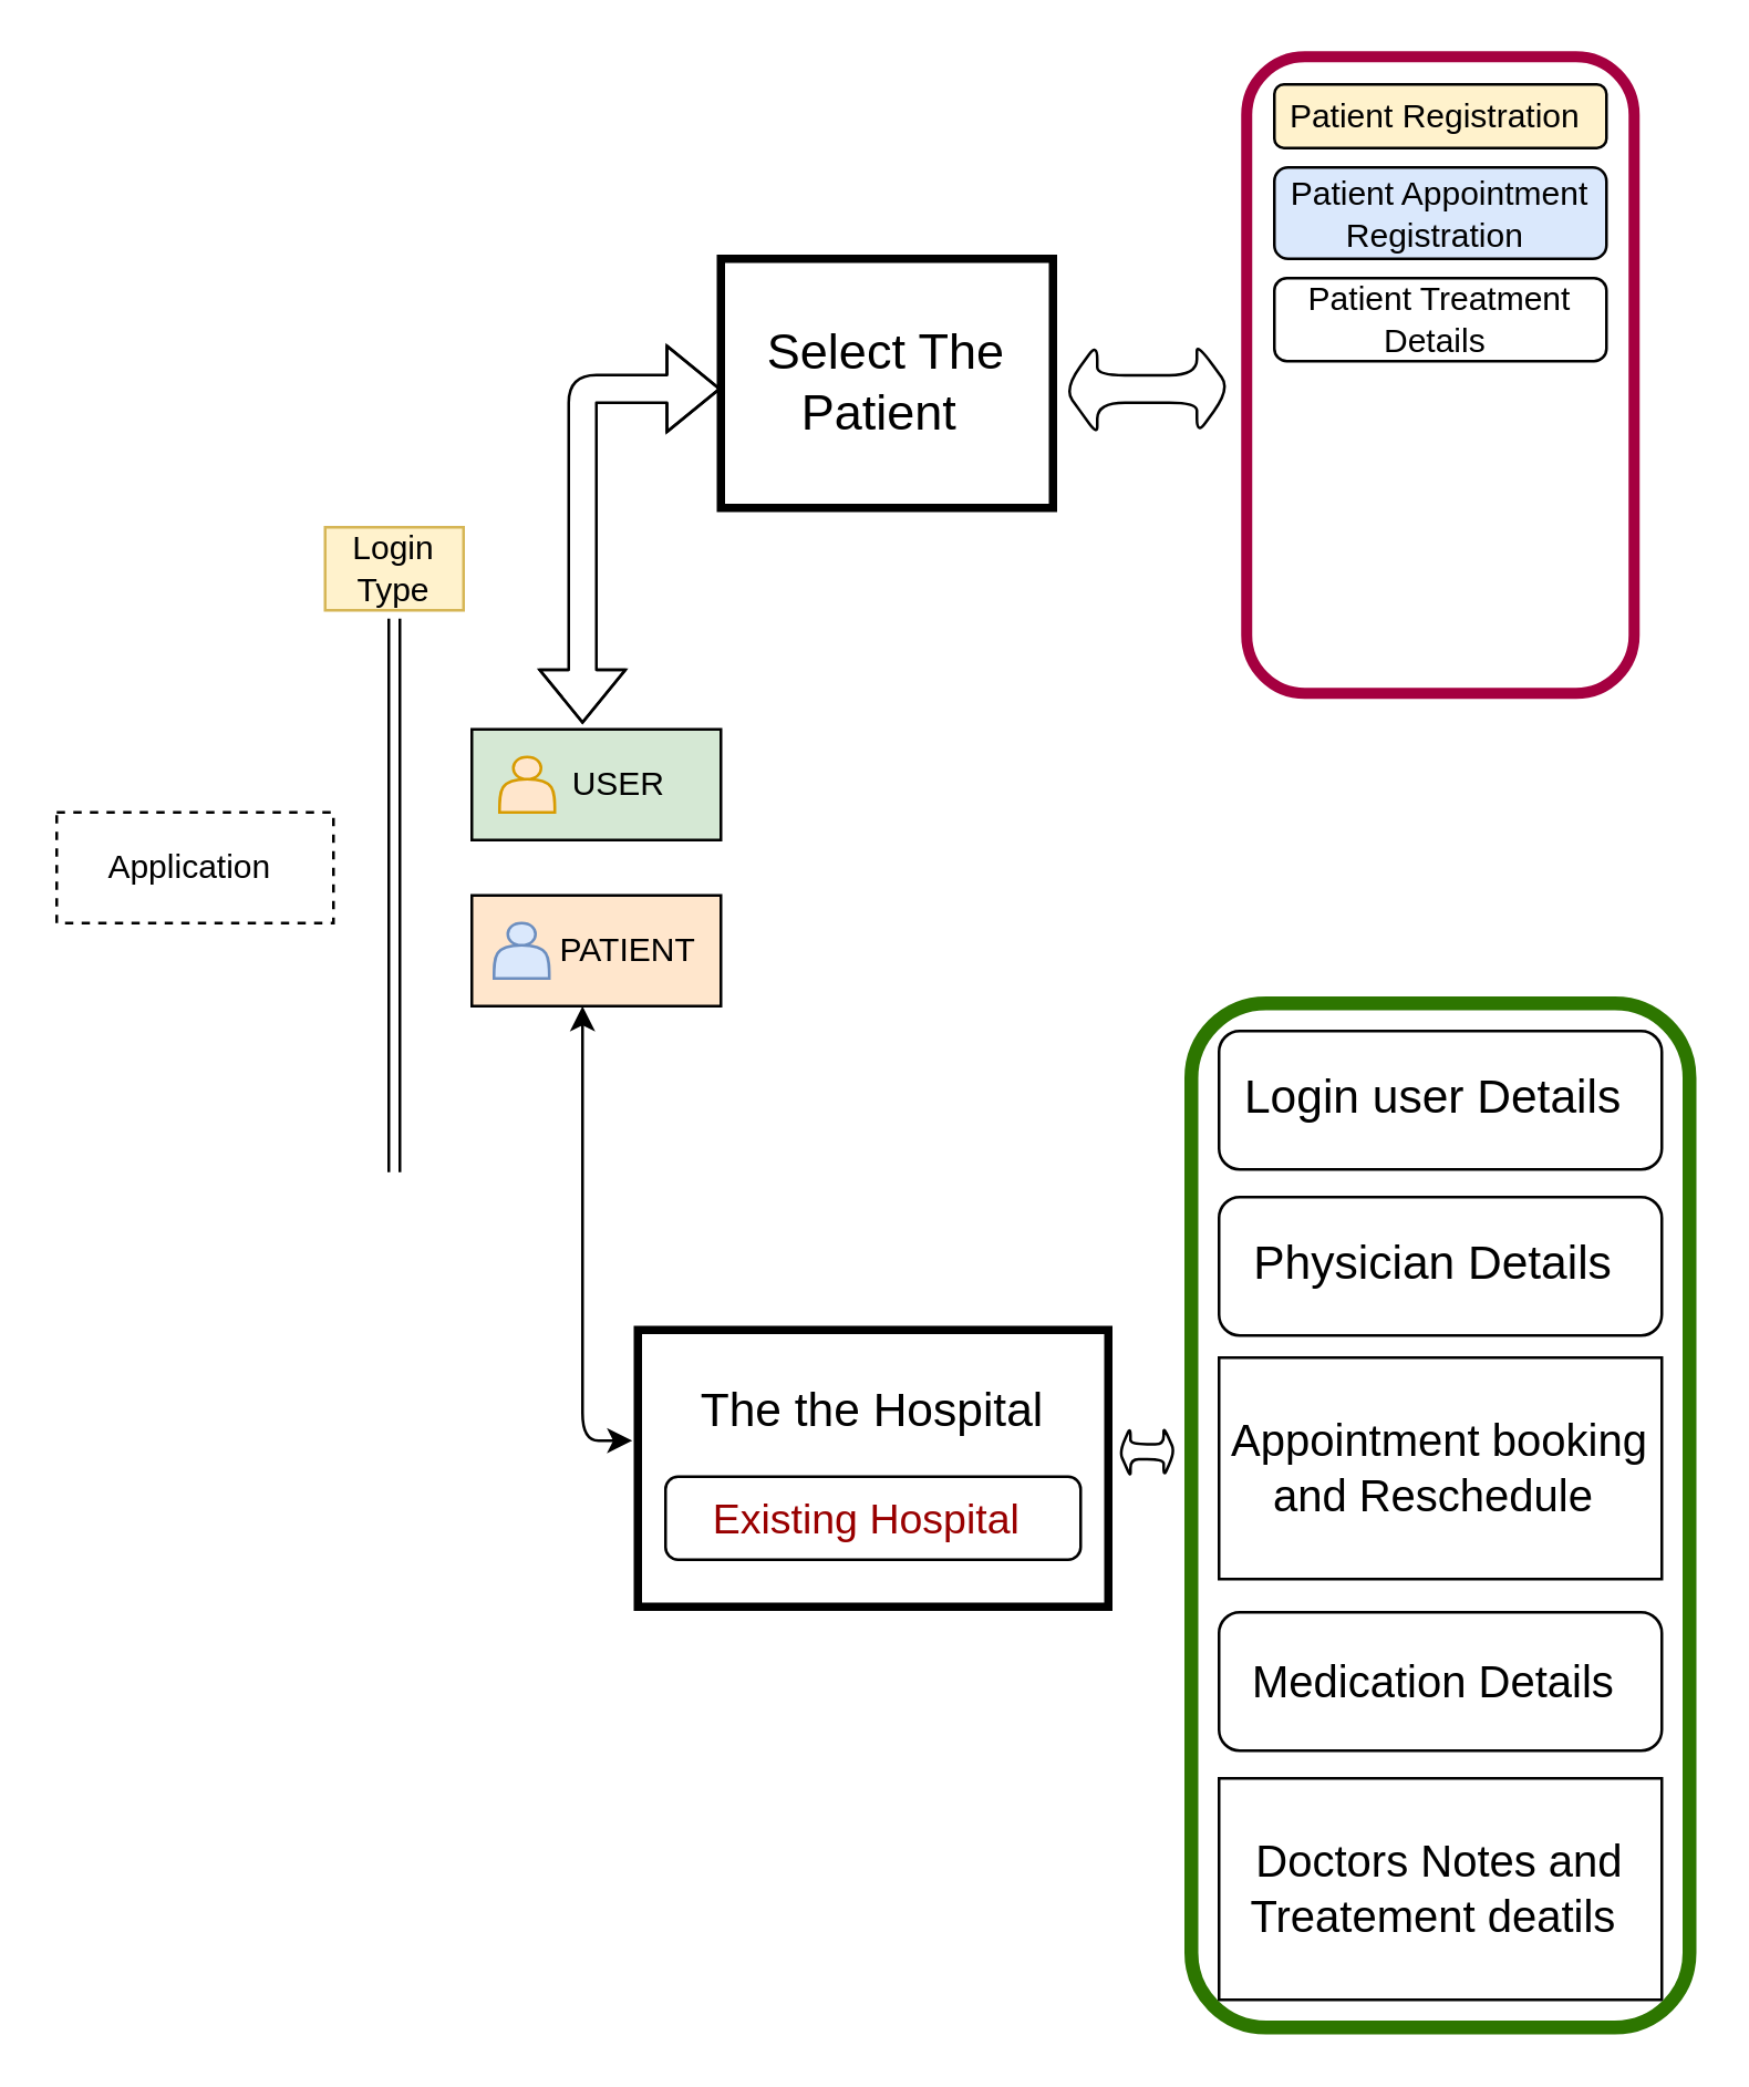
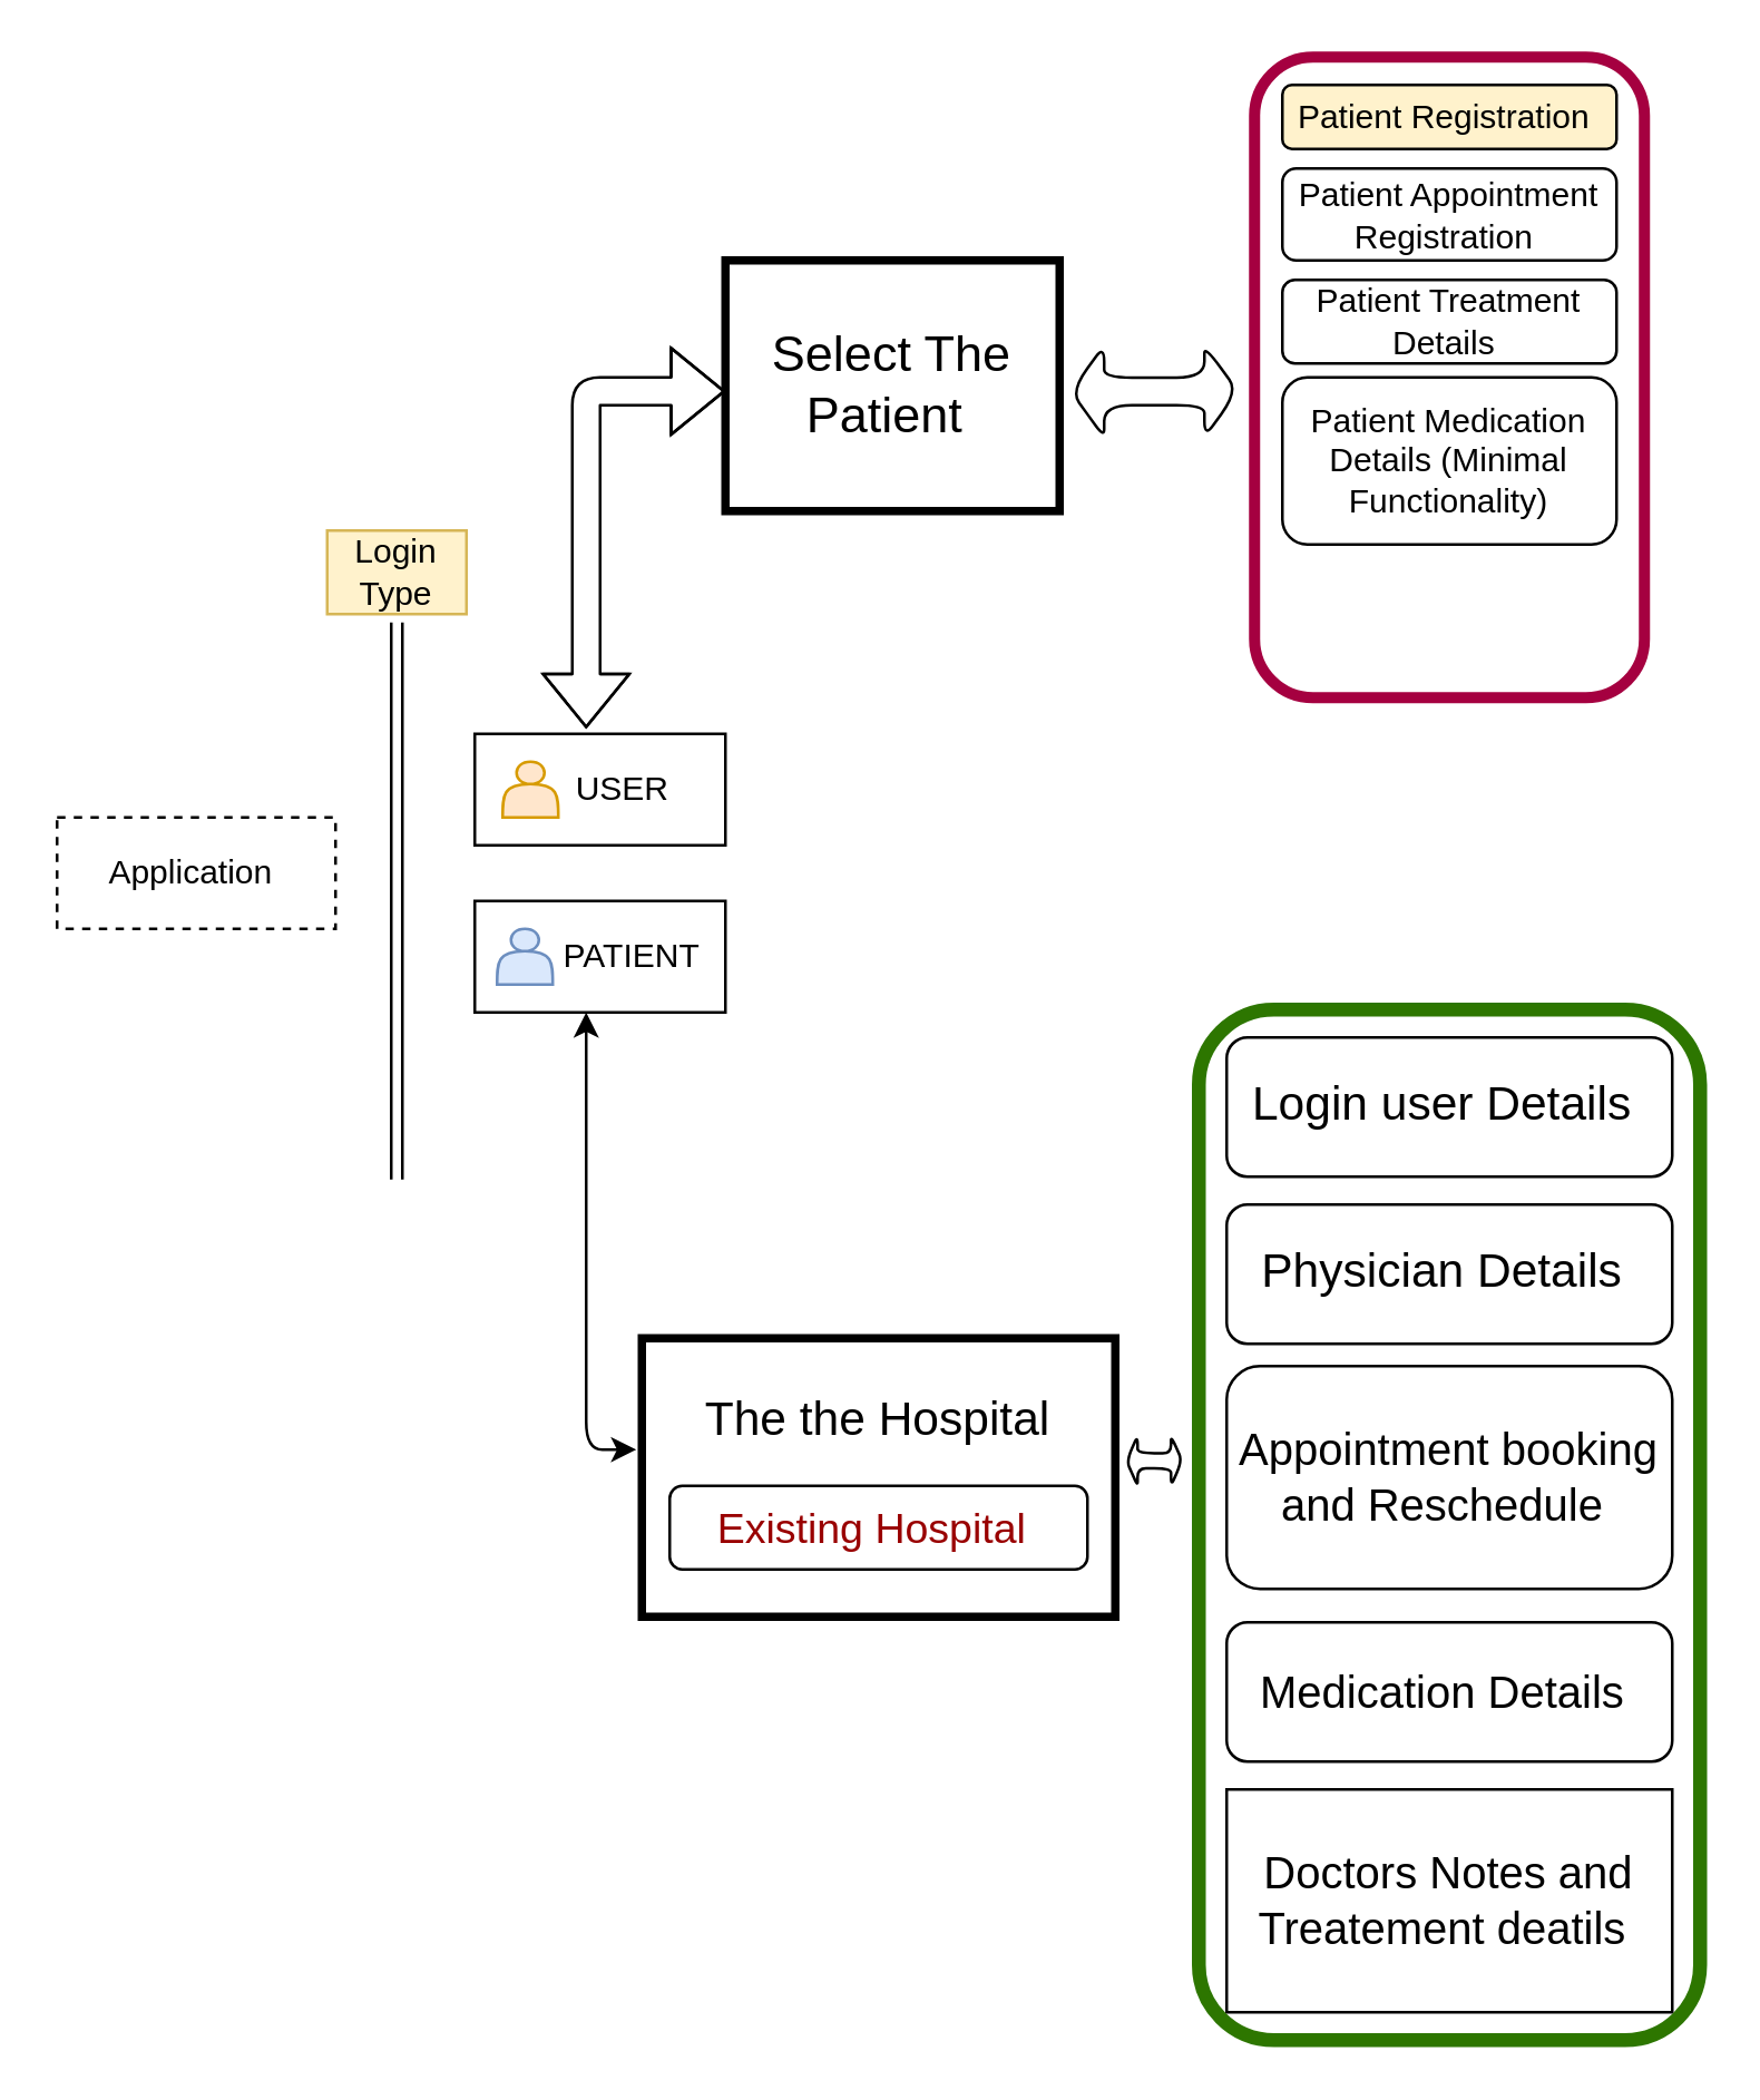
  <mxCell id="0" />
  <mxCell id="1" parent="0" />
  <mxCell id="2" value="Application&amp;nbsp;" style="rounded=0;whiteSpace=wrap;html=1;dashed=1;" vertex="1" parent="1"><mxGeometry x="20" y="293" width="100" height="40" as="geometry" /></mxCell>
- <mxCell id="3" value="&amp;nbsp; &amp;nbsp; &amp;nbsp;USER" style="rounded=0;whiteSpace=wrap;html=1;fillColor=#d5e8d4;" vertex="1" parent="1"><mxGeometry x="170" y="263" width="90" height="40" as="geometry" /></mxCell>
- <mxCell id="4" value="&amp;nbsp; &amp;nbsp; &amp;nbsp; &amp;nbsp;PATIENT" style="rounded=0;whiteSpace=wrap;html=1;fillColor=#ffe6cc;" vertex="1" parent="1"><mxGeometry x="170" y="323" width="90" height="40" as="geometry" /></mxCell>
+ <mxCell id="3" value="&amp;nbsp; &amp;nbsp; &amp;nbsp;USER" style="rounded=0;whiteSpace=wrap;html=1;" vertex="1" parent="1"><mxGeometry x="170" y="263" width="90" height="40" as="geometry" /></mxCell>
+ <mxCell id="4" value="&amp;nbsp; &amp;nbsp; &amp;nbsp; &amp;nbsp;PATIENT" style="rounded=0;whiteSpace=wrap;html=1;" vertex="1" parent="1"><mxGeometry x="170" y="323" width="90" height="40" as="geometry" /></mxCell>
  <mxCell id="5" value="" style="shape=link;html=1;" edge="1" parent="1"><mxGeometry width="50" height="50" relative="1" as="geometry"><mxPoint x="142" y="423" as="sourcePoint" /><mxPoint x="142" y="223" as="targetPoint" /><Array as="points" /></mxGeometry></mxCell>
  <mxCell id="6" value="Login Type" style="text;html=1;align=center;verticalAlign=middle;whiteSpace=wrap;rounded=0;fillColor=#fff2cc;strokeColor=#d6b656;" vertex="1" parent="1"><mxGeometry x="117" y="190" width="50" height="30" as="geometry" /></mxCell>
  <mxCell id="7" value="Patient Registration&amp;nbsp;" style="rounded=1;whiteSpace=wrap;html=1;fillColor=#fff2cc;" vertex="1" parent="1"><mxGeometry x="460" y="30" width="120" height="23" as="geometry" /></mxCell>
- <mxCell id="8" value="Patient Appointment Registration&amp;nbsp;" style="rounded=1;whiteSpace=wrap;html=1;fillColor=#dae8fc;" vertex="1" parent="1"><mxGeometry x="460" y="60" width="120" height="33" as="geometry" /></mxCell>
+ <mxCell id="8" value="Patient Appointment Registration&amp;nbsp;" style="rounded=1;whiteSpace=wrap;html=1;" vertex="1" parent="1"><mxGeometry x="460" y="60" width="120" height="33" as="geometry" /></mxCell>
  <mxCell id="9" value="Patient Treatment Details&amp;nbsp;" style="rounded=1;whiteSpace=wrap;html=1;" vertex="1" parent="1"><mxGeometry x="460" y="100" width="120" height="30" as="geometry" /></mxCell>
+ <mxCell id="10" value="Patient Medication Details (Minimal Functionality)" style="rounded=1;whiteSpace=wrap;html=1;" vertex="1" parent="1"><mxGeometry x="460" y="135" width="120" height="60" as="geometry" /></mxCell>
  <mxCell id="11" value="" style="shape=actor;whiteSpace=wrap;html=1;strokeWidth=1;fillColor=#ffe6cc;strokeColor=#d79b00;" vertex="1" parent="1"><mxGeometry x="180" y="273" width="20" height="20" as="geometry" /></mxCell>
  <mxCell id="12" value="" style="shape=actor;whiteSpace=wrap;html=1;strokeWidth=1;fillColor=#dae8fc;strokeColor=#6c8ebf;" vertex="1" parent="1"><mxGeometry x="178" y="333" width="20" height="20" as="geometry" /></mxCell>
  <mxCell id="13" value="" style="rounded=1;whiteSpace=wrap;html=1;strokeWidth=4;fillColor=none;strokeColor=#A50040;fontColor=#ffffff;" vertex="1" parent="1"><mxGeometry x="450" y="20" width="140" height="230" as="geometry" /></mxCell>
  <mxCell id="14" value="" style="shape=flexArrow;endArrow=classic;startArrow=classic;html=1;" edge="1" parent="1"><mxGeometry width="50" height="50" relative="1" as="geometry"><mxPoint x="210" y="261" as="sourcePoint" /><mxPoint x="260" y="140" as="targetPoint" /><Array as="points"><mxPoint x="210" y="140" /></Array></mxGeometry></mxCell>
  <mxCell id="15" value="&lt;font style=&quot;font-size: 17px&quot;&gt;Login user Details&amp;nbsp;&lt;/font&gt;" style="rounded=1;whiteSpace=wrap;html=1;strokeWidth=1;fillColor=none;" vertex="1" parent="1"><mxGeometry x="440" y="372" width="160" height="50" as="geometry" /></mxCell>
  <mxCell id="16" value="&lt;font style=&quot;font-size: 17px&quot;&gt;Physician Details&amp;nbsp;&lt;/font&gt;" style="rounded=1;whiteSpace=wrap;html=1;strokeWidth=1;fillColor=none;" vertex="1" parent="1"><mxGeometry x="440" y="432" width="160" height="50" as="geometry" /></mxCell>
- <mxCell id="17" value="&lt;font style=&quot;font-size: 16px&quot;&gt;Appointment booking and Reschedule&amp;nbsp;&lt;/font&gt;" style="whiteSpace=wrap;html=1;strokeWidth=1;fillColor=none;rounded=0;" vertex="1" parent="1"><mxGeometry x="440" y="490" width="160" height="80" as="geometry" /></mxCell>
+ <mxCell id="17" value="&lt;font style=&quot;font-size: 16px&quot;&gt;Appointment booking and Reschedule&amp;nbsp;&lt;/font&gt;" style="rounded=1;whiteSpace=wrap;html=1;strokeWidth=1;fillColor=none;" vertex="1" parent="1"><mxGeometry x="440" y="490" width="160" height="80" as="geometry" /></mxCell>
  <mxCell id="18" value="&lt;font style=&quot;font-size: 16px&quot;&gt;Medication Details&amp;nbsp;&lt;/font&gt;" style="rounded=1;whiteSpace=wrap;html=1;strokeWidth=1;fillColor=none;" vertex="1" parent="1"><mxGeometry x="440" y="582" width="160" height="50" as="geometry" /></mxCell>
  <mxCell id="19" value="&lt;font style=&quot;font-size: 16px&quot;&gt;Doctors Notes and Treatement deatils&amp;nbsp;&lt;/font&gt;" style="whiteSpace=wrap;html=1;strokeWidth=1;fillColor=none;rounded=0;" vertex="1" parent="1"><mxGeometry x="440" y="642" width="160" height="80" as="geometry" /></mxCell>
  <mxCell id="20" value="" style="rounded=1;whiteSpace=wrap;html=1;strokeWidth=5;fillColor=none;strokeColor=#2D7600;fontColor=#ffffff;" vertex="1" parent="1"><mxGeometry x="430" y="362" width="180" height="370" as="geometry" /></mxCell>
  <mxCell id="21" value="&lt;span style=&quot;font-family: &amp;#34;helvetica&amp;#34; ; text-align: left ; font-size: 17px&quot;&gt;The the Hospital&lt;/span&gt;&lt;br&gt;&lt;font style=&quot;font-size: 17px&quot;&gt;&lt;br&gt;&lt;br&gt;&lt;/font&gt;" style="rounded=0;whiteSpace=wrap;html=1;strokeWidth=3;fillColor=none;" vertex="1" parent="1"><mxGeometry x="230" y="480" width="170" height="100" as="geometry" /></mxCell>
  <mxCell id="22" value="&lt;font style=&quot;font-size: 15px&quot; color=&quot;#990000&quot;&gt;Existing Hospital&amp;nbsp;&lt;/font&gt;" style="rounded=1;whiteSpace=wrap;html=1;strokeWidth=1;fillColor=none;" vertex="1" parent="1"><mxGeometry x="240" y="533" width="150" height="30" as="geometry" /></mxCell>
  <mxCell id="23" value="" style="endArrow=classic;startArrow=classic;html=1;exitX=0;exitY=0.4;exitDx=0;exitDy=0;exitPerimeter=0;" edge="1" parent="1"><mxGeometry width="50" height="50" relative="1" as="geometry"><mxPoint x="228" y="520" as="sourcePoint" /><mxPoint x="210" y="363" as="targetPoint" /><Array as="points"><mxPoint x="210" y="520" /></Array></mxGeometry></mxCell>
  <mxCell id="24" value="" style="shape=doubleArrow;whiteSpace=wrap;html=1;rounded=1;strokeWidth=1;fillColor=none;" vertex="1" parent="1"><mxGeometry x="404" y="515" width="20" height="18" as="geometry" /></mxCell>
  <mxCell id="25" value="&lt;font style=&quot;font-size: 18px&quot;&gt;Select The Patient&amp;nbsp;&lt;/font&gt;" style="rounded=0;whiteSpace=wrap;html=1;strokeWidth=3;fillColor=none;" vertex="1" parent="1"><mxGeometry x="260" y="93" width="120" height="90" as="geometry" /></mxCell>
  <mxCell id="26" value="" style="shape=doubleArrow;whiteSpace=wrap;html=1;rounded=1;strokeWidth=1;fillColor=none;" vertex="1" parent="1"><mxGeometry x="384" y="123.5" width="60" height="33" as="geometry" /></mxCell>
